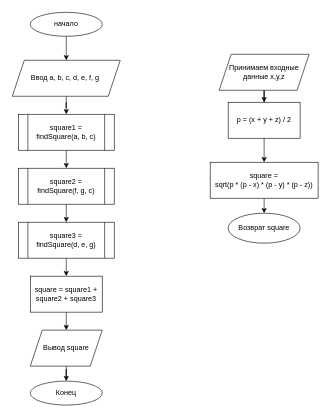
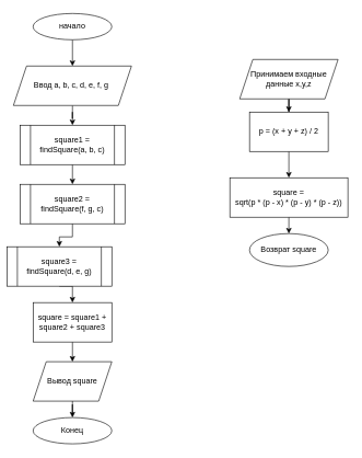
  <mxCell id="0" />
  <mxCell id="1" parent="0" />
  <mxCell id="2" value="" style="edgeStyle=orthogonalEdgeStyle;rounded=0;orthogonalLoop=1;jettySize=auto;html=1;" parent="1" source="3" target="5" edge="1"><mxGeometry relative="1" as="geometry" /></mxCell>
  <mxCell id="3" value="начало" style="ellipse;whiteSpace=wrap;html=1;" parent="1" vertex="1"><mxGeometry x="50" y="20" width="120" height="40" as="geometry" /></mxCell>
  <mxCell id="4" value="" style="edgeStyle=orthogonalEdgeStyle;rounded=0;orthogonalLoop=1;jettySize=auto;html=1;entryX=0.5;entryY=0;entryDx=0;entryDy=0;" parent="1" source="5" target="17" edge="1"><mxGeometry relative="1" as="geometry"><mxPoint x="110" y="190" as="targetPoint" /></mxGeometry></mxCell>
  <mxCell id="5" value="Ввод&amp;nbsp;a, b, c, d, e, f, g&amp;nbsp;" style="shape=parallelogram;perimeter=parallelogramPerimeter;whiteSpace=wrap;html=1;fixedSize=1;" parent="1" vertex="1"><mxGeometry x="20" y="100" width="180" height="60" as="geometry" /></mxCell>
  <mxCell id="6" value="" style="edgeStyle=orthogonalEdgeStyle;rounded=0;orthogonalLoop=1;jettySize=auto;html=1;" parent="1" source="7" target="12" edge="1"><mxGeometry relative="1" as="geometry" /></mxCell>
  <mxCell id="7" value="Вывод square" style="shape=parallelogram;perimeter=parallelogramPerimeter;whiteSpace=wrap;html=1;fixedSize=1;" parent="1" vertex="1"><mxGeometry x="50" y="550" width="120" height="60" as="geometry" /></mxCell>
  <mxCell id="8" value="" style="edgeStyle=orthogonalEdgeStyle;rounded=0;orthogonalLoop=1;jettySize=auto;html=1;" parent="1" source="9" target="15" edge="1"><mxGeometry relative="1" as="geometry" /></mxCell>
  <mxCell id="9" value="Принимаем входные данные x,y,z" style="shape=parallelogram;perimeter=parallelogramPerimeter;whiteSpace=wrap;html=1;fixedSize=1;" parent="1" vertex="1"><mxGeometry x="365" y="90" width="150" height="60" as="geometry" /></mxCell>
  <mxCell id="10" style="edgeStyle=orthogonalEdgeStyle;rounded=0;orthogonalLoop=1;jettySize=auto;html=1;exitX=0.5;exitY=1;exitDx=0;exitDy=0;entryX=0.5;entryY=0;entryDx=0;entryDy=0;" parent="1" source="11" target="13" edge="1"><mxGeometry relative="1" as="geometry" /></mxCell>
  <mxCell id="11" value="&lt;span style=&quot;font-size: 12px&quot;&gt;square = &lt;br&gt;sqrt(p * (p - x) * (p - y) * (p - z))&lt;/span&gt;" style="whiteSpace=wrap;html=1;" parent="1" vertex="1"><mxGeometry x="350" y="270" width="180" height="60" as="geometry" /></mxCell>
  <mxCell id="12" value="Конец" style="ellipse;whiteSpace=wrap;html=1;" parent="1" vertex="1"><mxGeometry x="50" y="635" width="120" height="40" as="geometry" /></mxCell>
  <mxCell id="13" value="Возврат square" style="ellipse;whiteSpace=wrap;html=1;" parent="1" vertex="1"><mxGeometry x="380" y="355" width="120" height="50" as="geometry" /></mxCell>
  <mxCell id="14" value="" style="edgeStyle=orthogonalEdgeStyle;rounded=0;orthogonalLoop=1;jettySize=auto;html=1;" parent="1" source="15" target="11" edge="1"><mxGeometry relative="1" as="geometry" /></mxCell>
  <mxCell id="15" value="&lt;span style=&quot;font-size: 12px&quot;&gt;p = (x + y + z) / 2&lt;/span&gt;" style="rounded=0;whiteSpace=wrap;html=1;" parent="1" vertex="1"><mxGeometry x="380" y="170" width="120" height="60" as="geometry" /></mxCell>
  <mxCell id="16" style="edgeStyle=orthogonalEdgeStyle;rounded=0;orthogonalLoop=1;jettySize=auto;html=1;exitX=0.5;exitY=1;exitDx=0;exitDy=0;entryX=0.5;entryY=0;entryDx=0;entryDy=0;" edge="1" parent="1" source="17" target="19"><mxGeometry relative="1" as="geometry" /></mxCell>
  <mxCell id="17" value="square1 = findSquare(a, b, c)" style="shape=process;whiteSpace=wrap;html=1;backgroundOutline=1;" vertex="1" parent="1"><mxGeometry x="30" y="190" width="160" height="60" as="geometry" /></mxCell>
  <mxCell id="18" style="edgeStyle=orthogonalEdgeStyle;rounded=0;orthogonalLoop=1;jettySize=auto;html=1;exitX=0.5;exitY=1;exitDx=0;exitDy=0;entryX=0.5;entryY=0;entryDx=0;entryDy=0;" edge="1" parent="1" source="19" target="21"><mxGeometry relative="1" as="geometry" /></mxCell>
  <mxCell id="19" value="square2 = &lt;br&gt;findSquare(f, g, c)" style="shape=process;whiteSpace=wrap;html=1;backgroundOutline=1;" vertex="1" parent="1"><mxGeometry x="30" y="280" width="160" height="60" as="geometry" /></mxCell>
  <mxCell id="20" style="edgeStyle=orthogonalEdgeStyle;rounded=0;orthogonalLoop=1;jettySize=auto;html=1;exitX=0.5;exitY=1;exitDx=0;exitDy=0;entryX=0.5;entryY=0;entryDx=0;entryDy=0;" edge="1" parent="1" source="21" target="23"><mxGeometry relative="1" as="geometry" /></mxCell>
- <mxCell id="21" value="square3 = findSquare(d, e, g)" style="shape=process;whiteSpace=wrap;html=1;backgroundOutline=1;" vertex="1" parent="1"><mxGeometry x="30" y="370" width="160" height="60" as="geometry" /></mxCell>
+ <mxCell id="21" value="square3 = findSquare(d, e, g)" style="shape=process;whiteSpace=wrap;html=1;backgroundOutline=1;" vertex="1" parent="1"><mxGeometry x="10" y="375" width="160" height="60" as="geometry" /></mxCell>
  <mxCell id="22" style="edgeStyle=orthogonalEdgeStyle;rounded=0;orthogonalLoop=1;jettySize=auto;html=1;exitX=0.5;exitY=1;exitDx=0;exitDy=0;entryX=0.5;entryY=0;entryDx=0;entryDy=0;" edge="1" parent="1" source="23" target="7"><mxGeometry relative="1" as="geometry" /></mxCell>
  <mxCell id="23" value="square = square1 + square2 + square3" style="rounded=0;whiteSpace=wrap;html=1;" vertex="1" parent="1"><mxGeometry x="50" y="460" width="120" height="60" as="geometry" /></mxCell>
